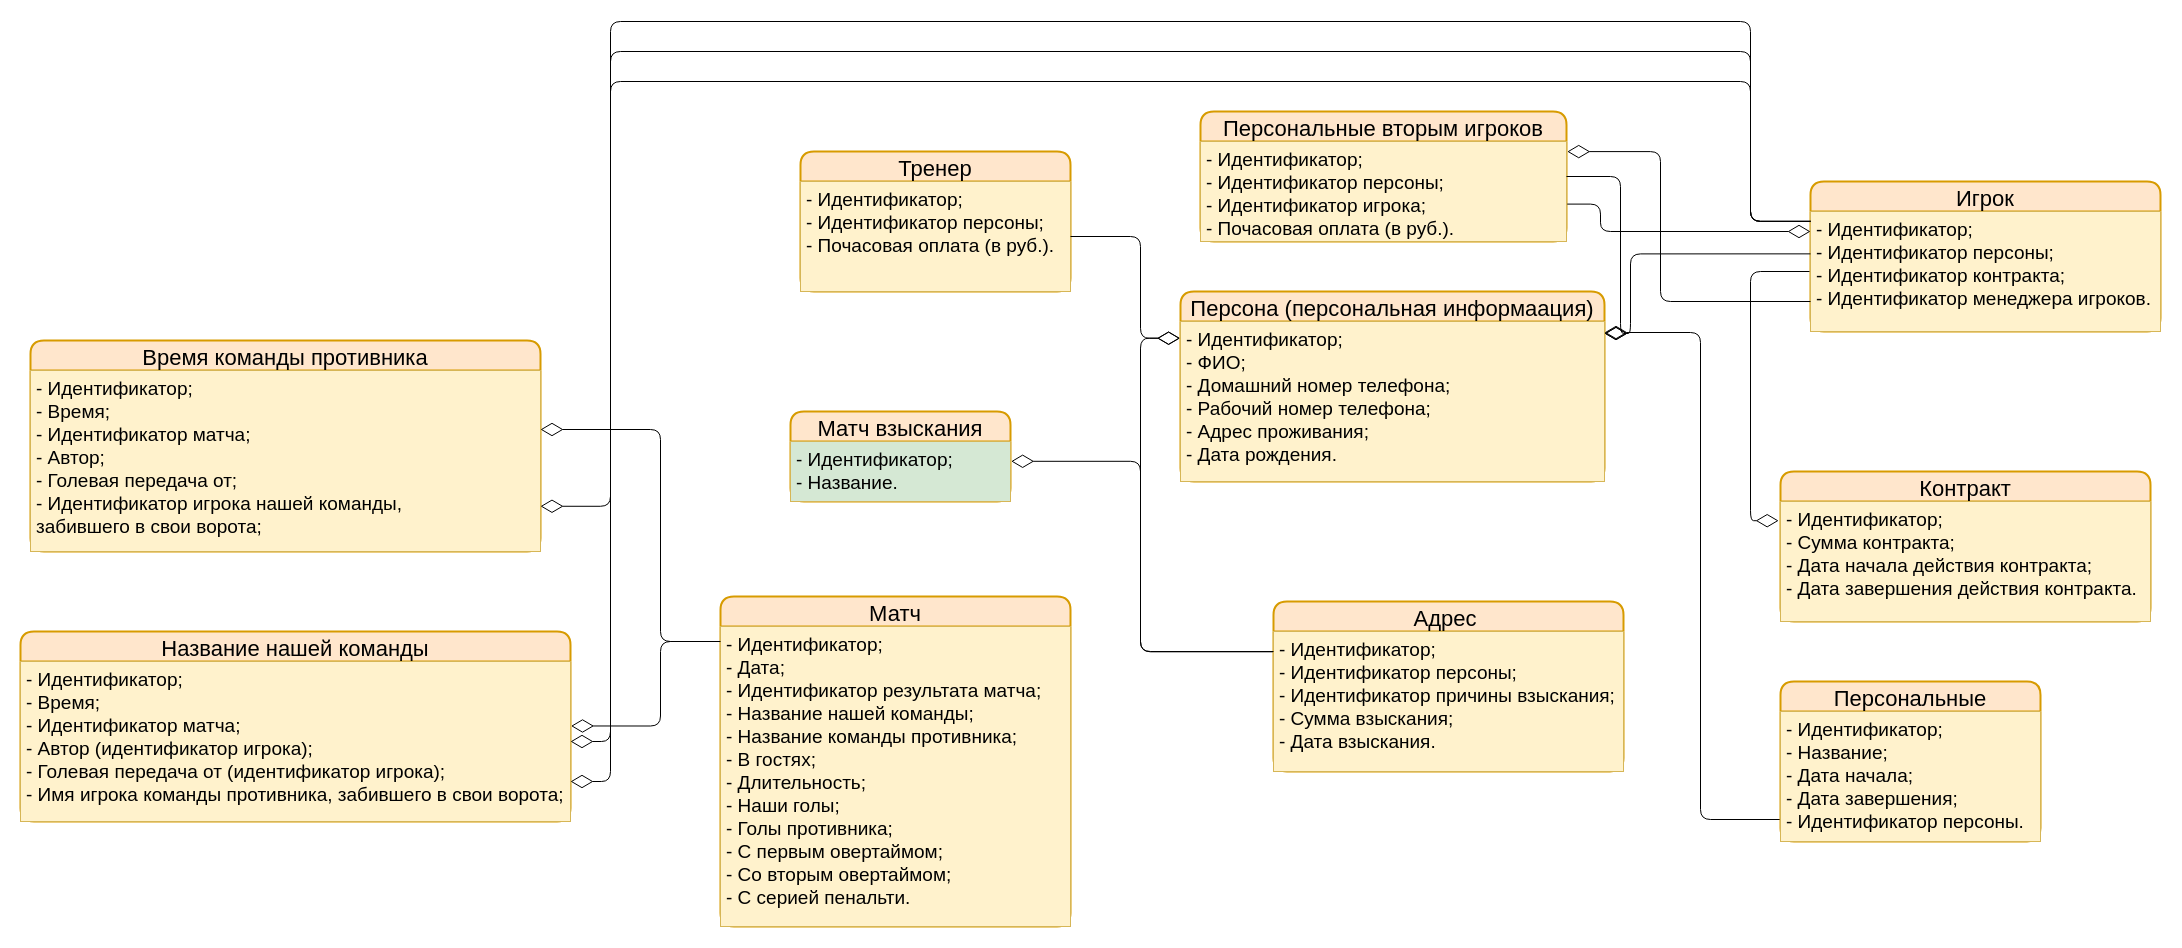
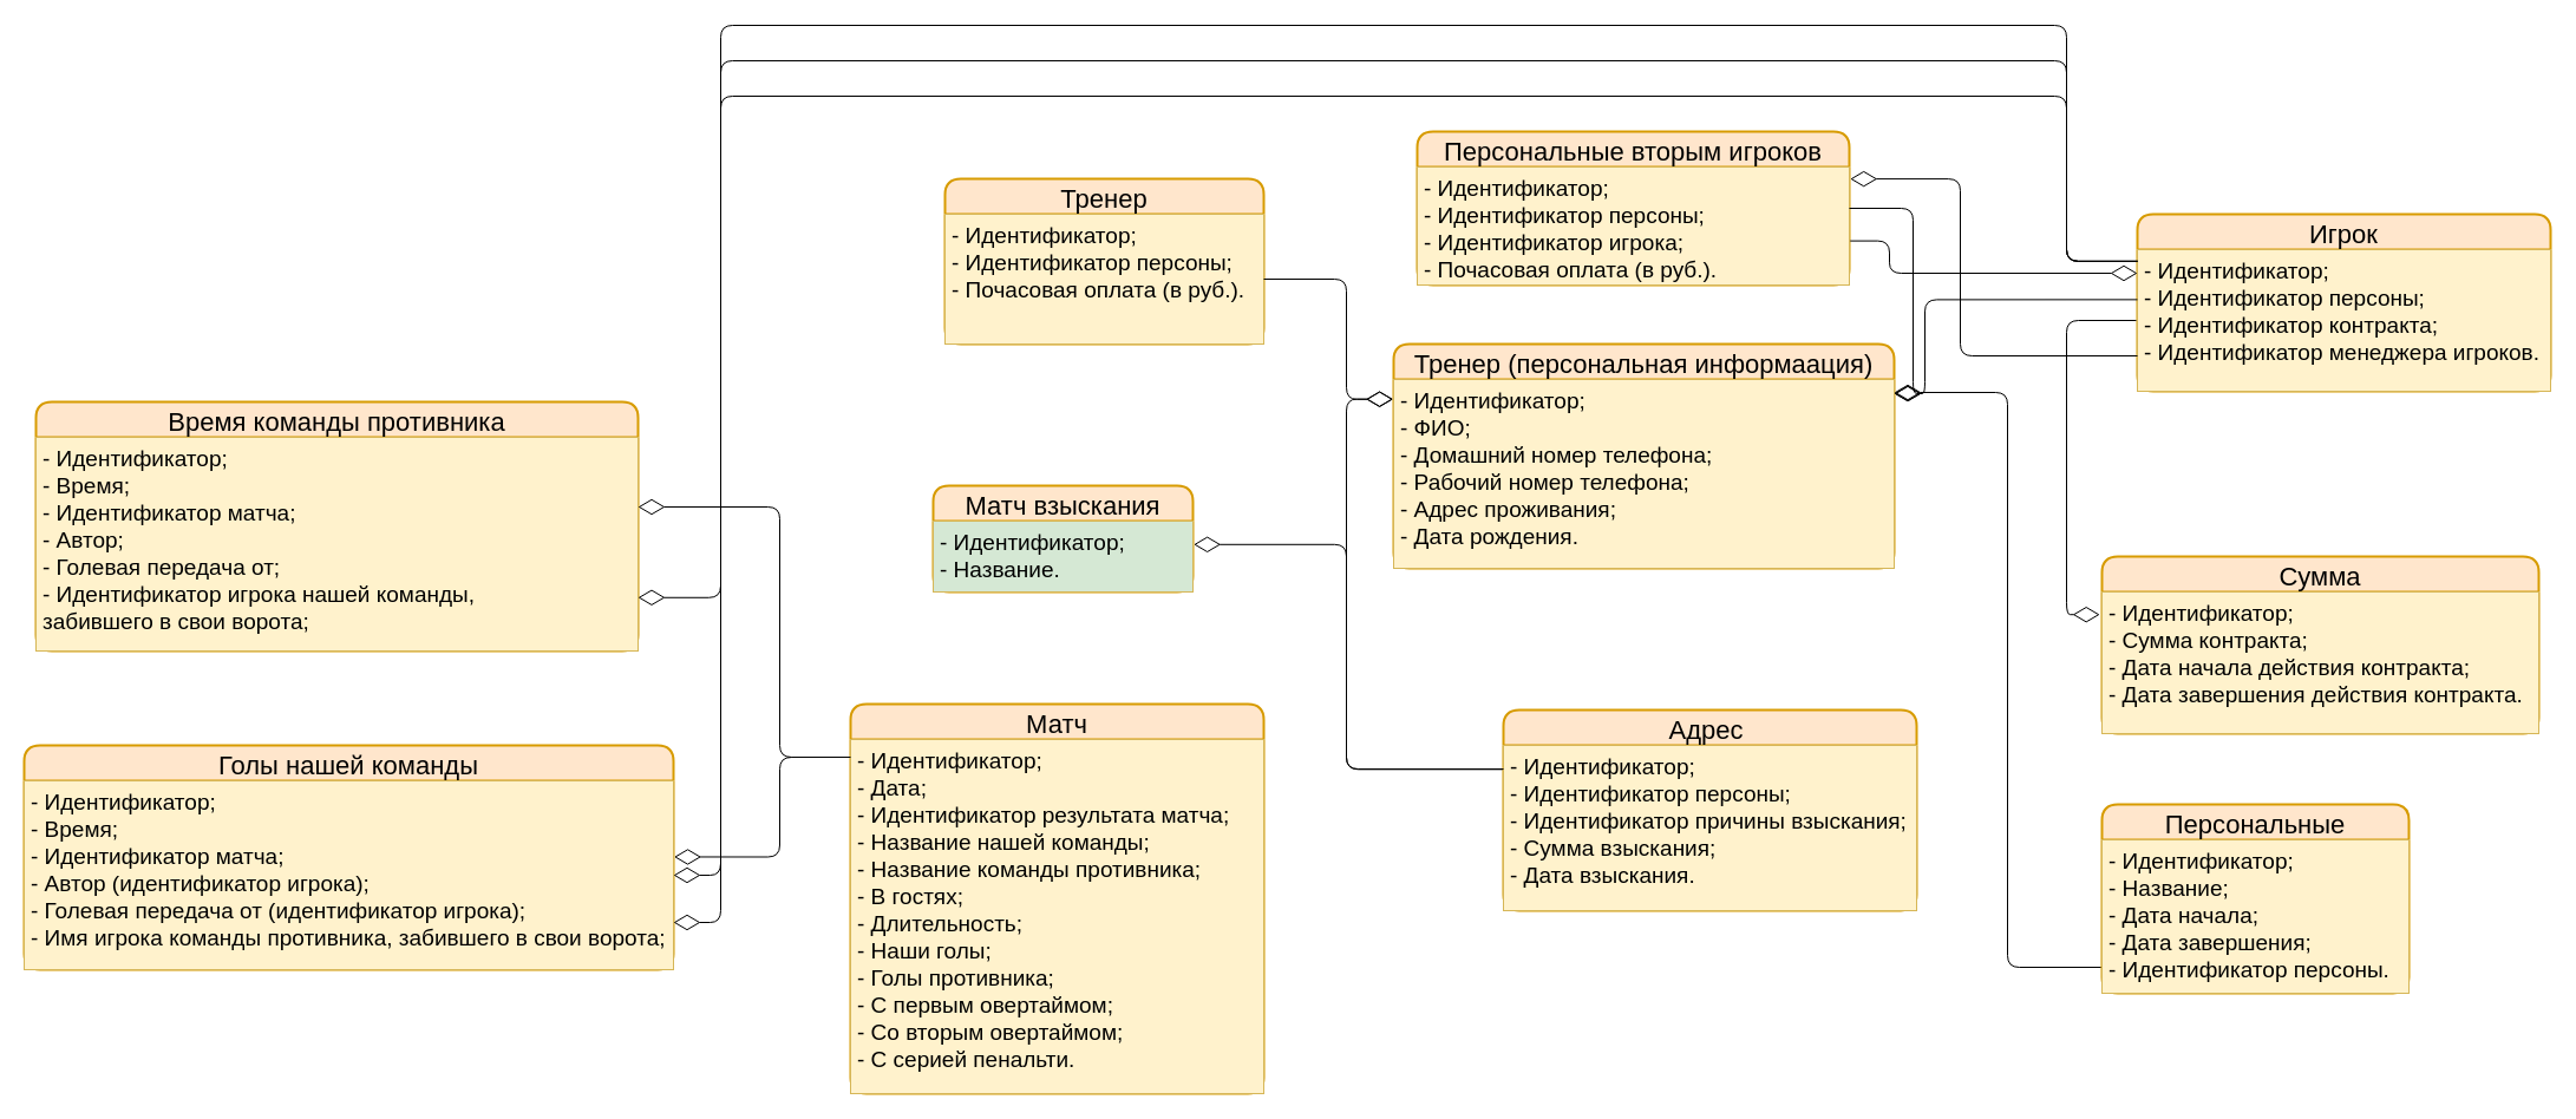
  <mxCell id="0" />
  <mxCell id="1" parent="0" />
- <mxCell id="2" value="Персона (персональная информаация)" style="swimlane;childLayout=stackLayout;horizontal=1;startSize=30;horizontalStack=0;rounded=1;fontSize=22;fontStyle=0;strokeWidth=2;resizeParent=0;resizeLast=1;shadow=0;dashed=0;align=center;fillColor=#ffe6cc;strokeColor=#d79b00;" parent="1" vertex="1"><mxGeometry x="1180" y="290" width="424" height="190" as="geometry" /></mxCell>
+ <mxCell id="2" value="Тренер (персональная информаация)" style="swimlane;childLayout=stackLayout;horizontal=1;startSize=30;horizontalStack=0;rounded=1;fontSize=22;fontStyle=0;strokeWidth=2;resizeParent=0;resizeLast=1;shadow=0;dashed=0;align=center;fillColor=#ffe6cc;strokeColor=#d79b00;" parent="1" vertex="1"><mxGeometry x="1180" y="290" width="424" height="190" as="geometry" /></mxCell>
  <mxCell id="3" value="" style="edgeStyle=orthogonalEdgeStyle;fontSize=12;html=1;endArrow=diamondThin;endFill=0;endSize=20;" parent="2" target="4" edge="1"><mxGeometry width="100" height="100" relative="1" as="geometry"><mxPoint x="600" y="528" as="sourcePoint" /><mxPoint x="424" y="41" as="targetPoint" /><Array as="points"><mxPoint x="520" y="528" /><mxPoint x="520" y="41" /></Array></mxGeometry></mxCell>
  <mxCell id="4" value="- Идентификатор;&#10;- ФИО;&#10;- Домашний номер телефона;&#10;- Рабочий номер телефона;&#10;- Адрес проживания;&#10;- Дата рождения." style="align=left;strokeColor=#d6b656;fillColor=#fff2cc;spacingLeft=4;fontSize=19;verticalAlign=top;resizable=0;rotatable=0;part=1;" parent="2" vertex="1"><mxGeometry y="30" width="424" height="160" as="geometry" /></mxCell>
  <mxCell id="5" value="Тренер" style="swimlane;childLayout=stackLayout;horizontal=1;startSize=30;horizontalStack=0;rounded=1;fontSize=22;fontStyle=0;strokeWidth=2;resizeParent=0;resizeLast=1;shadow=0;dashed=0;align=center;fillColor=#ffe6cc;strokeColor=#d79b00;" parent="1" vertex="1"><mxGeometry x="800" y="150" width="270" height="140" as="geometry" /></mxCell>
  <mxCell id="6" value="- Идентификатор;&#10;- Идентификатор персоны;&#10;- Почасовая оплата (в руб.)." style="align=left;strokeColor=#d6b656;fillColor=#fff2cc;spacingLeft=4;fontSize=19;verticalAlign=top;resizable=0;rotatable=0;part=1;" parent="5" vertex="1"><mxGeometry y="30" width="270" height="110" as="geometry" /></mxCell>
  <mxCell id="7" value="" style="edgeStyle=orthogonalEdgeStyle;fontSize=12;html=1;endArrow=diamondThin;exitX=1;exitY=0.5;exitDx=0;exitDy=0;entryX=-0.001;entryY=0.105;entryDx=0;entryDy=0;entryPerimeter=0;endFill=0;endSize=20;" parent="1" source="6" target="4" edge="1"><mxGeometry width="100" height="100" relative="1" as="geometry"><mxPoint x="1410" y="420" as="sourcePoint" /><mxPoint x="1510" y="320" as="targetPoint" /><Array as="points"><mxPoint x="1140" y="235" /><mxPoint x="1140" y="337" /><mxPoint x="1180" y="337" /></Array></mxGeometry></mxCell>
- <mxCell id="8" value="Контракт" style="swimlane;childLayout=stackLayout;horizontal=1;startSize=30;horizontalStack=0;rounded=1;fontSize=22;fontStyle=0;strokeWidth=2;resizeParent=0;resizeLast=1;shadow=0;dashed=0;align=center;fillColor=#ffe6cc;strokeColor=#d79b00;" parent="1" vertex="1"><mxGeometry x="1780" y="470" width="370" height="150" as="geometry" /></mxCell>
+ <mxCell id="8" value="Сумма" style="swimlane;childLayout=stackLayout;horizontal=1;startSize=30;horizontalStack=0;rounded=1;fontSize=22;fontStyle=0;strokeWidth=2;resizeParent=0;resizeLast=1;shadow=0;dashed=0;align=center;fillColor=#ffe6cc;strokeColor=#d79b00;" parent="1" vertex="1"><mxGeometry x="1780" y="470" width="370" height="150" as="geometry" /></mxCell>
  <mxCell id="9" value="- Идентификатор;&#10;- Сумма контракта;&#10;- Дата начала действия контракта;&#10;- Дата завершения действия контракта." style="align=left;strokeColor=#d6b656;fillColor=#fff2cc;spacingLeft=4;fontSize=19;verticalAlign=top;resizable=0;rotatable=0;part=1;" parent="8" vertex="1"><mxGeometry y="30" width="370" height="120" as="geometry" /></mxCell>
  <mxCell id="10" value="Персональные вторым игроков" style="swimlane;childLayout=stackLayout;horizontal=1;startSize=30;horizontalStack=0;rounded=1;fontSize=22;fontStyle=0;strokeWidth=2;resizeParent=0;resizeLast=1;shadow=0;dashed=0;align=center;fillColor=#ffe6cc;strokeColor=#d79b00;" parent="1" vertex="1"><mxGeometry x="1200" y="110" width="366" height="130" as="geometry" /></mxCell>
  <mxCell id="11" value="- Идентификатор;&#10;- Идентификатор персоны;&#10;- Идентификатор игрока;&#10;- Почасовая оплата (в руб.)." style="align=left;strokeColor=#d6b656;fillColor=#fff2cc;spacingLeft=4;fontSize=19;verticalAlign=top;resizable=0;rotatable=0;part=1;" parent="10" vertex="1"><mxGeometry y="30" width="366" height="100" as="geometry" /></mxCell>
  <mxCell id="12" value="" style="edgeStyle=orthogonalEdgeStyle;fontSize=12;html=1;endArrow=diamondThin;exitX=1;exitY=0.5;exitDx=0;exitDy=0;endFill=0;endSize=20;" parent="1" source="10" edge="1"><mxGeometry width="100" height="100" relative="1" as="geometry"><mxPoint x="1600" y="168.23" as="sourcePoint" /><mxPoint x="1604" y="332" as="targetPoint" /><Array as="points"><mxPoint x="1620" y="175" /><mxPoint x="1620" y="332" /></Array></mxGeometry></mxCell>
  <mxCell id="13" value="Игрок" style="swimlane;childLayout=stackLayout;horizontal=1;startSize=30;horizontalStack=0;rounded=1;fontSize=22;fontStyle=0;strokeWidth=2;resizeParent=0;resizeLast=1;shadow=0;dashed=0;align=center;fillColor=#ffe6cc;strokeColor=#d79b00;" parent="1" vertex="1"><mxGeometry x="1810" y="180" width="350" height="150" as="geometry" /></mxCell>
  <mxCell id="14" value="- Идентификатор;&#10;- Идентификатор персоны;&#10;- Идентификатор контракта;&#10;- Идентификатор менеджера игроков." style="align=left;strokeColor=#d6b656;fillColor=#fff2cc;spacingLeft=4;fontSize=19;verticalAlign=top;resizable=0;rotatable=0;part=1;" parent="13" vertex="1"><mxGeometry y="30" width="350" height="120" as="geometry" /></mxCell>
  <mxCell id="15" value="" style="edgeStyle=orthogonalEdgeStyle;fontSize=12;html=1;endArrow=diamondThin;exitX=0;exitY=0.353;exitDx=0;exitDy=0;exitPerimeter=0;endFill=0;endSize=20;" parent="1" source="14" target="4" edge="1"><mxGeometry width="100" height="100" relative="1" as="geometry"><mxPoint x="1576" y="175" as="sourcePoint" /><mxPoint x="1614" y="342" as="targetPoint" /><Array as="points"><mxPoint x="1630" y="252" /><mxPoint x="1630" y="332" /></Array></mxGeometry></mxCell>
  <mxCell id="16" value="" style="edgeStyle=orthogonalEdgeStyle;fontSize=12;html=1;endArrow=diamondThin;entryX=-0.005;entryY=0.16;entryDx=0;entryDy=0;entryPerimeter=0;endFill=0;endSize=20;" parent="1" target="9" edge="1"><mxGeometry width="100" height="100" relative="1" as="geometry"><mxPoint x="1809" y="270" as="sourcePoint" /><mxPoint x="1614" y="341.77" as="targetPoint" /><Array as="points"><mxPoint x="1750" y="270" /><mxPoint x="1750" y="519" /><mxPoint x="1778" y="519" /></Array></mxGeometry></mxCell>
  <mxCell id="17" value="" style="edgeStyle=orthogonalEdgeStyle;fontSize=12;html=1;endArrow=diamondThin;exitX=0;exitY=0.75;exitDx=0;exitDy=0;entryX=1.002;entryY=0.101;entryDx=0;entryDy=0;entryPerimeter=0;endFill=0;endSize=20;" parent="1" source="14" target="11" edge="1"><mxGeometry width="100" height="100" relative="1" as="geometry"><mxPoint x="1670" y="210" as="sourcePoint" /><mxPoint x="1570" y="150" as="targetPoint" /><Array as="points"><mxPoint x="1660" y="300" /><mxPoint x="1660" y="150" /></Array></mxGeometry></mxCell>
  <mxCell id="18" value="" style="edgeStyle=orthogonalEdgeStyle;fontSize=12;html=1;endArrow=diamondThin;exitX=1.002;exitY=0.626;exitDx=0;exitDy=0;exitPerimeter=0;endFill=0;endSize=20;" parent="1" source="11" target="14" edge="1"><mxGeometry width="100" height="100" relative="1" as="geometry"><mxPoint x="1619.52" y="210" as="sourcePoint" /><mxPoint x="1618.75" y="336.64" as="targetPoint" /><Array as="points"><mxPoint x="1600" y="203" /><mxPoint x="1600" y="230" /></Array></mxGeometry></mxCell>
  <mxCell id="19" value="Матч взыскания" style="swimlane;childLayout=stackLayout;horizontal=1;startSize=30;horizontalStack=0;rounded=1;fontSize=22;fontStyle=0;strokeWidth=2;resizeParent=0;resizeLast=1;shadow=0;dashed=0;align=center;fillColor=#ffe6cc;strokeColor=#d79b00;" parent="1" vertex="1"><mxGeometry x="790" y="410" width="220" height="90" as="geometry" /></mxCell>
  <mxCell id="20" value="- Идентификатор;&#10;- Название." style="align=left;strokeColor=#d6b656;fillColor=#d5e8d4;spacingLeft=4;fontSize=19;verticalAlign=top;resizable=0;rotatable=0;part=1;" parent="19" vertex="1"><mxGeometry y="30" width="220" height="60" as="geometry" /></mxCell>
  <mxCell id="21" value="Адрес " style="swimlane;childLayout=stackLayout;horizontal=1;startSize=30;horizontalStack=0;rounded=1;fontSize=22;fontStyle=0;strokeWidth=2;resizeParent=0;resizeLast=1;shadow=0;dashed=0;align=center;fillColor=#ffe6cc;strokeColor=#d79b00;" parent="1" vertex="1"><mxGeometry x="1273" y="600" width="350" height="170" as="geometry" /></mxCell>
  <mxCell id="22" value="- Идентификатор;&#10;- Идентификатор персоны;&#10;- Идентификатор причины взыскания;&#10;- Сумма взыскания;&#10;- Дата взыскания." style="align=left;strokeColor=#d6b656;fillColor=#fff2cc;spacingLeft=4;fontSize=19;verticalAlign=top;resizable=0;rotatable=0;part=1;" parent="21" vertex="1"><mxGeometry y="30" width="350" height="140" as="geometry" /></mxCell>
  <mxCell id="23" value="" style="edgeStyle=orthogonalEdgeStyle;fontSize=12;html=1;endArrow=diamondThin;exitX=-0.002;exitY=0.145;exitDx=0;exitDy=0;exitPerimeter=0;entryX=1.003;entryY=0.33;entryDx=0;entryDy=0;entryPerimeter=0;endFill=0;endSize=20;" parent="1" source="22" target="20" edge="1"><mxGeometry width="100" height="100" relative="1" as="geometry"><mxPoint x="1349" y="650" as="sourcePoint" /><mxPoint x="1040" y="584" as="targetPoint" /><Array as="points"><mxPoint x="1140" y="650" /><mxPoint x="1140" y="460" /></Array></mxGeometry></mxCell>
  <mxCell id="24" value="" style="edgeStyle=orthogonalEdgeStyle;fontSize=12;html=1;endArrow=diamondThin;entryX=-0.001;entryY=0.104;entryDx=0;entryDy=0;entryPerimeter=0;endFill=0;endSize=20;" parent="1" source="22" target="4" edge="1"><mxGeometry width="100" height="100" relative="1" as="geometry"><mxPoint x="1270" y="650" as="sourcePoint" /><mxPoint x="1310" y="350" as="targetPoint" /><Array as="points"><mxPoint x="1140" y="650" /><mxPoint x="1140" y="337" /></Array></mxGeometry></mxCell>
  <mxCell id="25" value="Персональные" style="swimlane;childLayout=stackLayout;horizontal=1;startSize=30;horizontalStack=0;rounded=1;fontSize=22;fontStyle=0;strokeWidth=2;resizeParent=0;resizeLast=1;shadow=0;dashed=0;align=center;fillColor=#ffe6cc;strokeColor=#d79b00;" parent="1" vertex="1"><mxGeometry x="1780" y="680" width="260" height="160" as="geometry" /></mxCell>
  <mxCell id="26" value="- Идентификатор;&#10;- Название;&#10;- Дата начала;&#10;- Дата завершения;&#10;- Идентификатор персоны." style="align=left;strokeColor=#d6b656;fillColor=#fff2cc;spacingLeft=4;fontSize=19;verticalAlign=top;resizable=0;rotatable=0;part=1;" parent="25" vertex="1"><mxGeometry y="30" width="260" height="130" as="geometry" /></mxCell>
  <mxCell id="27" value="Матч" style="swimlane;childLayout=stackLayout;horizontal=1;startSize=30;horizontalStack=0;rounded=1;fontSize=22;fontStyle=0;strokeWidth=2;resizeParent=0;resizeLast=1;shadow=0;dashed=0;align=center;fillColor=#ffe6cc;strokeColor=#d79b00;" parent="1" vertex="1"><mxGeometry x="720" y="595" width="350" height="330" as="geometry" /></mxCell>
  <mxCell id="28" value="- Идентификатор;&#10;- Дата;&#10;- Идентификатор результата матча;&#10;- Название нашей команды;&#10;- Название команды противника;&#10;- В гостях;&#10;- Длительность;&#10;- Наши голы;&#10;- Голы противника;&#10;- С первым овертаймом;&#10;- Со вторым овертаймом;&#10;- С серией пенальти." style="align=left;strokeColor=#d6b656;fillColor=#fff2cc;spacingLeft=4;fontSize=19;verticalAlign=top;resizable=0;rotatable=0;part=1;" parent="27" vertex="1"><mxGeometry y="30" width="350" height="300" as="geometry" /></mxCell>
  <mxCell id="29" value="Время команды противника" style="swimlane;childLayout=stackLayout;horizontal=1;startSize=30;horizontalStack=0;rounded=1;fontSize=22;fontStyle=0;strokeWidth=2;resizeParent=0;resizeLast=1;shadow=0;dashed=0;align=center;fillColor=#ffe6cc;strokeColor=#d79b00;" parent="1" vertex="1"><mxGeometry x="30" y="339" width="510" height="211" as="geometry" /></mxCell>
  <mxCell id="30" value="- Идентификатор;&#10;- Время;&#10;- Идентификатор матча;&#10;- Автор;&#10;- Голевая передача от;&#10;- Идентификатор игрока нашей команды, &#10;забившего в свои ворота;" style="align=left;strokeColor=#d6b656;fillColor=#fff2cc;spacingLeft=4;fontSize=19;verticalAlign=top;resizable=0;rotatable=0;part=1;" parent="29" vertex="1"><mxGeometry y="30" width="510" height="181" as="geometry" /></mxCell>
- <mxCell id="31" value="Название нашей команды" style="swimlane;childLayout=stackLayout;horizontal=1;startSize=30;horizontalStack=0;rounded=1;fontSize=22;fontStyle=0;strokeWidth=2;resizeParent=0;resizeLast=1;shadow=0;dashed=0;align=center;fillColor=#ffe6cc;strokeColor=#d79b00;" parent="1" vertex="1"><mxGeometry x="20" y="630" width="550" height="190" as="geometry" /></mxCell>
+ <mxCell id="31" value="Голы нашей команды" style="swimlane;childLayout=stackLayout;horizontal=1;startSize=30;horizontalStack=0;rounded=1;fontSize=22;fontStyle=0;strokeWidth=2;resizeParent=0;resizeLast=1;shadow=0;dashed=0;align=center;fillColor=#ffe6cc;strokeColor=#d79b00;" parent="1" vertex="1"><mxGeometry x="20" y="630" width="550" height="190" as="geometry" /></mxCell>
  <mxCell id="32" value="- Идентификатор;&#10;- Время;&#10;- Идентификатор матча;&#10;- Автор (идентификатор игрока);&#10;- Голевая передача от (идентификатор игрока);&#10;- Имя игрока команды противника, забившего в свои ворота;" style="align=left;strokeColor=#d6b656;fillColor=#fff2cc;spacingLeft=4;fontSize=19;verticalAlign=top;resizable=0;rotatable=0;part=1;" parent="31" vertex="1"><mxGeometry y="30" width="550" height="160" as="geometry" /></mxCell>
  <mxCell id="33" value="" style="edgeStyle=orthogonalEdgeStyle;fontSize=12;html=1;endArrow=diamondThin;entryX=1.001;entryY=0.403;entryDx=0;entryDy=0;entryPerimeter=0;endFill=0;endSize=20;" parent="1" target="32" edge="1"><mxGeometry width="100" height="100" relative="1" as="geometry"><mxPoint x="719" y="640" as="sourcePoint" /><mxPoint x="590" y="730" as="targetPoint" /><Array as="points"><mxPoint x="660" y="640" /><mxPoint x="660" y="725" /></Array></mxGeometry></mxCell>
  <mxCell id="34" value="" style="edgeStyle=orthogonalEdgeStyle;fontSize=12;html=1;endArrow=diamondThin;endFill=0;endSize=20;" parent="1" target="30" edge="1"><mxGeometry width="100" height="100" relative="1" as="geometry"><mxPoint x="720" y="640" as="sourcePoint" /><mxPoint x="550" y="427.19" as="targetPoint" /><Array as="points"><mxPoint x="660" y="640" /><mxPoint x="660" y="428" /></Array></mxGeometry></mxCell>
  <mxCell id="35" value="" style="edgeStyle=orthogonalEdgeStyle;fontSize=12;html=1;endArrow=diamondThin;entryX=1;entryY=0.75;entryDx=0;entryDy=0;endSize=20;endFill=0;" parent="1" target="32" edge="1"><mxGeometry width="100" height="100" relative="1" as="geometry"><mxPoint x="1810" y="220" as="sourcePoint" /><mxPoint x="560" y="505" as="targetPoint" /><Array as="points"><mxPoint x="1750" y="220" /><mxPoint x="1750" y="80" /><mxPoint x="610" y="80" /><mxPoint x="610" y="780" /></Array></mxGeometry></mxCell>
  <mxCell id="36" value="" style="edgeStyle=orthogonalEdgeStyle;fontSize=12;html=1;endArrow=diamondThin;entryX=1;entryY=0.5;entryDx=0;entryDy=0;endFill=0;endSize=20;" parent="1" target="32" edge="1"><mxGeometry width="100" height="100" relative="1" as="geometry"><mxPoint x="1810" y="220" as="sourcePoint" /><mxPoint x="580" y="740" as="targetPoint" /><Array as="points"><mxPoint x="1750" y="220" /><mxPoint x="1750" y="50" /><mxPoint x="610" y="50" /><mxPoint x="610" y="740" /></Array></mxGeometry></mxCell>
  <mxCell id="37" value="" style="edgeStyle=orthogonalEdgeStyle;fontSize=12;html=1;endArrow=diamondThin;entryX=1;entryY=0.75;entryDx=0;entryDy=0;exitX=0.001;exitY=0.08;exitDx=0;exitDy=0;exitPerimeter=0;endFill=0;endSize=20;" parent="1" source="14" target="30" edge="1"><mxGeometry width="100" height="100" relative="1" as="geometry"><mxPoint x="1780" y="230" as="sourcePoint" /><mxPoint x="580" y="750" as="targetPoint" /><Array as="points"><mxPoint x="1750" y="220" /><mxPoint x="1750" y="20" /><mxPoint x="610" y="20" /><mxPoint x="610" y="505" /></Array></mxGeometry></mxCell>
